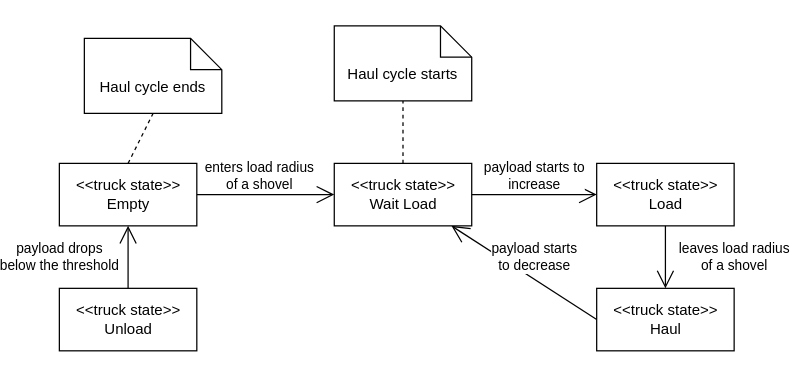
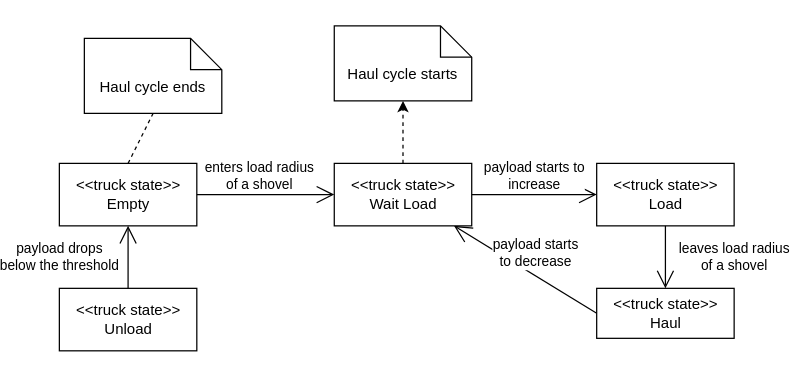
  <mxCell id="0" />
  <mxCell id="1" parent="0" />
  <mxCell id="2" value="&amp;lt;&amp;lt;truck state&amp;gt;&amp;gt;&lt;br&gt;Empty" style="html=1;" parent="1" vertex="1"><mxGeometry x="20" y="130" width="110" height="50" as="geometry" /></mxCell>
  <mxCell id="3" value="&amp;lt;&amp;lt;truck state&amp;gt;&amp;gt;&lt;br&gt;Load" style="html=1;" parent="1" vertex="1"><mxGeometry x="450" y="130" width="110" height="50" as="geometry" /></mxCell>
  <mxCell id="4" value="payload starts to&lt;br&gt;increase" style="endArrow=open;endFill=1;endSize=12;html=1;rounded=0;exitX=1;exitY=0.5;exitDx=0;exitDy=0;entryX=0;entryY=0.5;entryDx=0;entryDy=0;" parent="1" source="10" target="3" edge="1"><mxGeometry y="15" width="160" relative="1" as="geometry"><mxPoint x="250" y="260" as="sourcePoint" /><mxPoint x="410" y="260" as="targetPoint" /><mxPoint as="offset" /></mxGeometry></mxCell>
- <mxCell id="5" value="&amp;lt;&amp;lt;truck state&amp;gt;&amp;gt;&lt;br&gt;Haul" style="html=1;" parent="1" vertex="1"><mxGeometry x="450" y="230" width="110" height="50" as="geometry" /></mxCell>
+ <mxCell id="5" value="&amp;lt;&amp;lt;truck state&amp;gt;&amp;gt;&lt;br&gt;Haul" style="html=1;" parent="1" vertex="1"><mxGeometry x="450" y="230" width="110" height="40" as="geometry" /></mxCell>
  <mxCell id="6" value="leaves load radius&lt;br&gt;of a shovel" style="endArrow=open;endFill=1;endSize=12;html=1;rounded=0;exitX=0.5;exitY=1;exitDx=0;exitDy=0;entryX=0.5;entryY=0;entryDx=0;entryDy=0;" parent="1" source="3" target="5" edge="1"><mxGeometry y="55" width="160" relative="1" as="geometry"><mxPoint x="590" y="230" as="sourcePoint" /><mxPoint x="750" y="230" as="targetPoint" /><mxPoint as="offset" /></mxGeometry></mxCell>
  <mxCell id="7" value="&amp;lt;&amp;lt;truck state&amp;gt;&amp;gt;&lt;br&gt;Unload" style="html=1;" parent="1" vertex="1"><mxGeometry x="20" y="230" width="110" height="50" as="geometry" /></mxCell>
  <mxCell id="8" value="payload starts&lt;br&gt;to decrease" style="endArrow=open;endFill=1;endSize=12;html=1;rounded=0;exitX=0;exitY=0.5;exitDx=0;exitDy=0;" parent="1" source="5" target="10" edge="1"><mxGeometry y="-15" width="160" relative="1" as="geometry"><mxPoint x="190" y="440" as="sourcePoint" /><mxPoint x="350" y="440" as="targetPoint" /><mxPoint as="offset" /></mxGeometry></mxCell>
  <mxCell id="9" value="payload drops&lt;br&gt;below the threshold" style="endArrow=open;endFill=1;endSize=12;html=1;rounded=0;exitX=0.5;exitY=0;exitDx=0;exitDy=0;entryX=0.5;entryY=1;entryDx=0;entryDy=0;" parent="1" source="7" target="2" edge="1"><mxGeometry y="55" width="160" relative="1" as="geometry"><mxPoint x="70" y="330" as="sourcePoint" /><mxPoint x="230" y="330" as="targetPoint" /><mxPoint as="offset" /></mxGeometry></mxCell>
  <mxCell id="10" value="&amp;lt;&amp;lt;truck state&amp;gt;&amp;gt;&lt;br&gt;Wait Load" style="html=1;" parent="1" vertex="1"><mxGeometry x="240" y="130" width="110" height="50" as="geometry" /></mxCell>
  <mxCell id="11" value="enters load radius&lt;br&gt;of a shovel" style="endArrow=open;endFill=1;endSize=12;html=1;rounded=0;exitX=1;exitY=0.5;exitDx=0;exitDy=0;entryX=0;entryY=0.5;entryDx=0;entryDy=0;" parent="1" source="2" target="10" edge="1"><mxGeometry x="-0.091" y="15" width="160" relative="1" as="geometry"><mxPoint x="160" y="360" as="sourcePoint" /><mxPoint x="320" y="360" as="targetPoint" /><mxPoint as="offset" /></mxGeometry></mxCell>
  <mxCell id="12" value="Haul cycle starts" style="shape=note2;boundedLbl=1;whiteSpace=wrap;html=1;size=25;verticalAlign=top;align=center;" parent="1" vertex="1"><mxGeometry x="240" y="20" width="110" height="60" as="geometry" /></mxCell>
- <mxCell id="13" value="" style="endArrow=none;dashed=1;html=1;rounded=0;exitX=0.5;exitY=0;exitDx=0;exitDy=0;entryX=0.5;entryY=1;entryDx=0;entryDy=0;entryPerimeter=0;" parent="1" source="10" target="12" edge="1"><mxGeometry width="50" height="50" relative="1" as="geometry"><mxPoint x="400" y="460" as="sourcePoint" /><mxPoint x="450" y="410" as="targetPoint" /></mxGeometry></mxCell>
+ <mxCell id="13" value="" style="endArrow=classic;dashed=1;html=1;rounded=0;exitX=0.5;exitY=0;exitDx=0;exitDy=0;entryX=0.5;entryY=1;entryDx=0;entryDy=0;entryPerimeter=0;" parent="1" source="10" target="12" edge="1"><mxGeometry width="50" height="50" relative="1" as="geometry"><mxPoint x="400" y="460" as="sourcePoint" /><mxPoint x="450" y="410" as="targetPoint" /></mxGeometry></mxCell>
  <mxCell id="14" value="Haul cycle ends" style="shape=note2;boundedLbl=1;whiteSpace=wrap;html=1;size=25;verticalAlign=top;align=center;" parent="1" vertex="1"><mxGeometry x="40" y="30" width="110" height="60" as="geometry" /></mxCell>
  <mxCell id="15" value="" style="endArrow=none;dashed=1;html=1;rounded=0;exitX=0.5;exitY=0;exitDx=0;exitDy=0;entryX=0.5;entryY=1;entryDx=0;entryDy=0;entryPerimeter=0;" parent="1" source="2" target="14" edge="1"><mxGeometry width="50" height="50" relative="1" as="geometry"><mxPoint x="100" y="440" as="sourcePoint" /><mxPoint x="150" y="390" as="targetPoint" /></mxGeometry></mxCell>
